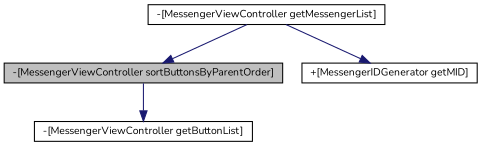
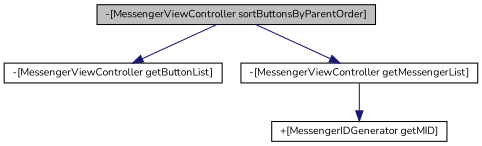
  digraph {
    fontname=Nunito
    rankdir=TB
    node [color=black fillcolor=white fontname=Nunito fontsize=10 shape=record style=filled]
    edge [color=midnightblue fontname=Nunito fontsize=10 labelfontname="FreeSans.ttf" labelfontsize=10 style=solid]
    n1 [fillcolor=grey75 fontcolor=black height=0.2 label="-[MessengerViewController sortButtonsByParentOrder]" width=0.4]
    n2 [height=0.2 label="-[MessengerViewController getButtonList]" width=0.4]
    n3 [height=0.2 label="-[MessengerViewController getMessengerList]" width=0.4]
    n4 [height=0.2 label="+[MessengerIDGenerator getMID]" width=0.4]
    n1 -> n2
-   n3 -> n1
+   n1 -> n3
    n3 -> n4
  }
